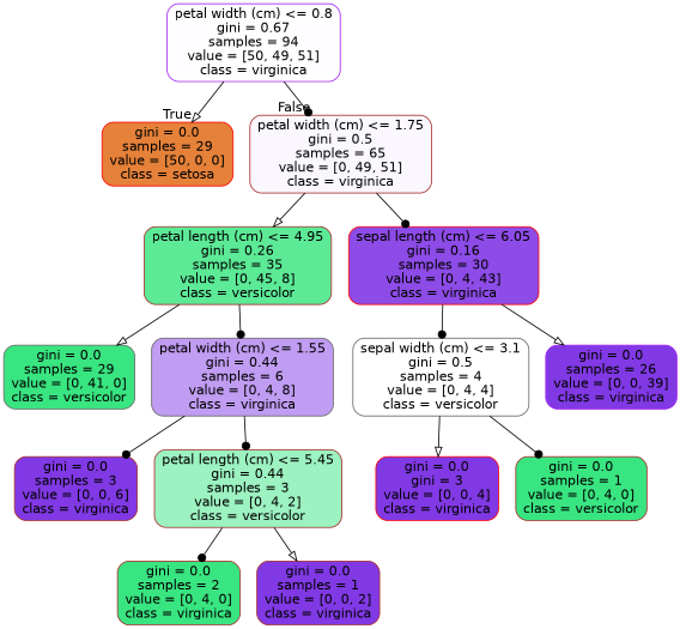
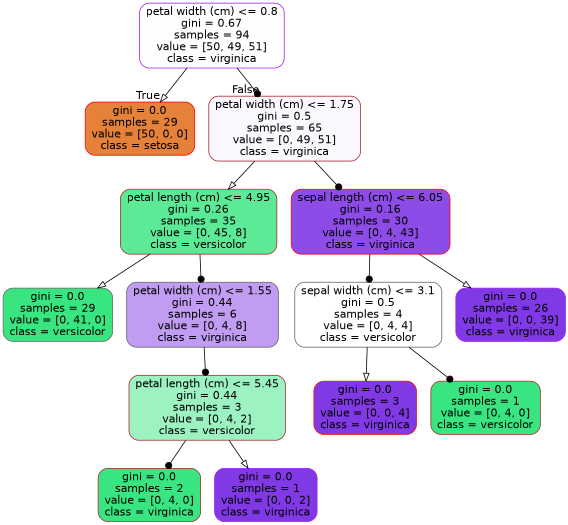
  digraph {
    node [color=brown fillcolor="#8139e5" fontname=helvetica shape=box style="filled, rounded"]
    edge [arrowhead=dot fontname=helvetica]
    n1 [color=purple fillcolor="#fefdff" label="petal width (cm) <= 0.8\ngini = 0.67\nsamples = 94\nvalue = [50, 49, 51]\nclass = virginica"]
    n2 [color=red fillcolor="#e58139" label="gini = 0.0\nsamples = 29\nvalue = [50, 0, 0]\nclass = setosa"]
    n3 [fillcolor="#faf7fe" label="petal width (cm) <= 1.75\ngini = 0.5\nsamples = 65\nvalue = [0, 49, 51]\nclass = virginica"]
    n4 [fillcolor="#5cea97" label="petal length (cm) <= 4.95\ngini = 0.26\nsamples = 35\nvalue = [0, 45, 8]\nclass = versicolor"]
    n5 [color=red fillcolor="#8d4be7" label="sepal length (cm) <= 6.05\ngini = 0.16\nsamples = 30\nvalue = [0, 4, 43]\nclass = virginica"]
    n6 [color=gray40 fillcolor="#39e581" label="gini = 0.0\nsamples = 29\nvalue = [0, 41, 0]\nclass = versicolor"]
    n7 [color=gray40 fillcolor="#c09cf2" label="petal width (cm) <= 1.55\ngini = 0.44\nsamples = 6\nvalue = [0, 4, 8]\nclass = virginica"]
    n8 [color=gray40 fillcolor="#ffffff" label="sepal width (cm) <= 3.1\ngini = 0.5\nsamples = 4\nvalue = [0, 4, 4]\nclass = versicolor"]
    n9 [color=purple label="gini = 0.0\nsamples = 26\nvalue = [0, 0, 39]\nclass = virginica"]
-   n10 [label="gini = 0.0\nsamples = 3\nvalue = [0, 0, 6]\nclass = virginica"]
    n11 [fillcolor="#9cf2c0" label="petal length (cm) <= 5.45\ngini = 0.44\nsamples = 3\nvalue = [0, 4, 2]\nclass = versicolor"]
    n12 [fillcolor="#39e581" label="gini = 0.0\nsamples = 2\nvalue = [0, 4, 0]\nclass = virginica"]
-   n13 [label="gini = 0.0\nsamples = 1\nvalue = [0, 0, 2]\nclass = virginica"]
-   n14 [color=red label="gini = 0.0\ngini = 3\nvalue = [0, 0, 4]\nclass = virginica"]
+   n13 [color=purple label="gini = 0.0\nsamples = 1\nvalue = [0, 0, 2]\nclass = virginica"]
+   n14 [color=red label="gini = 0.0\nsamples = 3\nvalue = [0, 0, 4]\nclass = virginica"]
    n15 [fillcolor="#39e581" label="gini = 0.0\nsamples = 1\nvalue = [0, 4, 0]\nclass = versicolor"]
    n1 -> n2 [arrowhead=onormal headlabel=True labelangle=45 labeldistance=2.5]
    n1 -> n3 [headlabel=False labelangle=-45 labeldistance=2.5]
    n3 -> n4 [arrowhead=onormal]
    n3 -> n5
    n4 -> n6 [arrowhead=onormal]
    n4 -> n7
    n5 -> n8
    n5 -> n9 [arrowhead=onormal]
-   n7 -> n10
    n7 -> n11
    n8 -> n14 [arrowhead=onormal]
    n8 -> n15
    n11 -> n12
    n11 -> n13 [arrowhead=onormal]
  }
